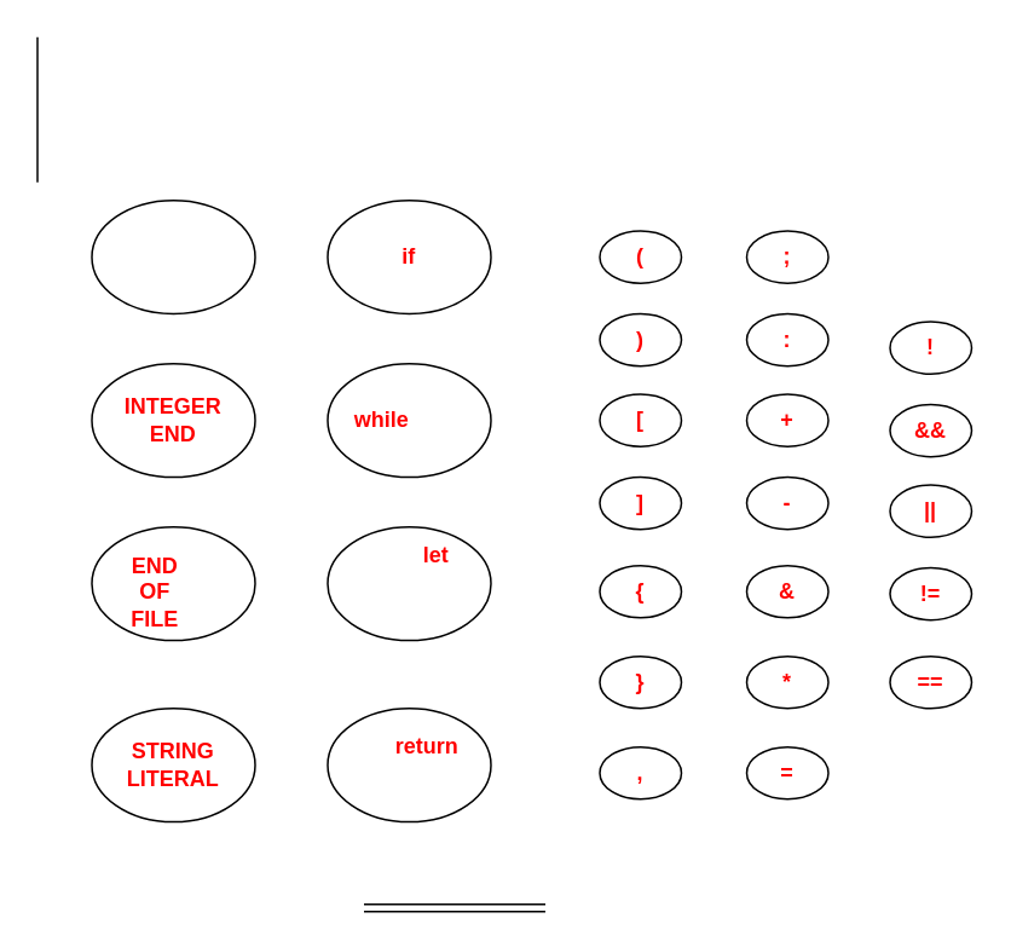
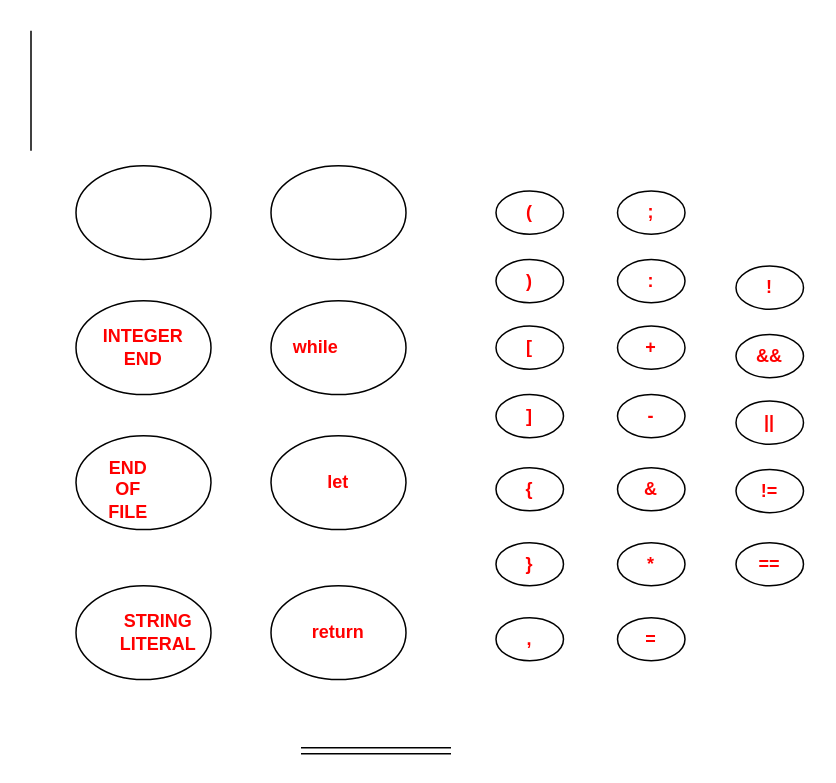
  <mxCell id="0" />
  <mxCell id="1" parent="0" />
  <mxCell id="2" value="" style="ellipse;whiteSpace=wrap;html=1;" vertex="1" parent="1"><mxGeometry x="50" y="110" width="90" height="62.5" as="geometry" /></mxCell>
  <mxCell id="3" value="" style="ellipse;whiteSpace=wrap;html=1;" vertex="1" parent="1"><mxGeometry x="50" y="200" width="90" height="62.5" as="geometry" /></mxCell>
  <mxCell id="4" value="&lt;font color=&quot;#ff0000&quot;&gt;&lt;b&gt;INTEGER&lt;br&gt;END&lt;br&gt;&lt;/b&gt;&lt;/font&gt;" style="text;html=1;strokeColor=none;fillColor=none;align=center;verticalAlign=middle;whiteSpace=wrap;rounded=0;" vertex="1" parent="1"><mxGeometry x="75" y="221.25" width="40" height="20" as="geometry" /></mxCell>
  <mxCell id="5" value="" style="ellipse;whiteSpace=wrap;html=1;" vertex="1" parent="1"><mxGeometry x="50" y="290" width="90" height="62.5" as="geometry" /></mxCell>
  <mxCell id="6" value="&lt;font color=&quot;#ff0000&quot;&gt;&lt;b&gt;END OF FILE&lt;/b&gt;&lt;/font&gt;" style="text;html=1;strokeColor=none;fillColor=none;align=center;verticalAlign=middle;whiteSpace=wrap;rounded=0;" vertex="1" parent="1"><mxGeometry x="65" y="316.25" width="40" height="20" as="geometry" /></mxCell>
  <mxCell id="7" value="" style="ellipse;whiteSpace=wrap;html=1;" vertex="1" parent="1"><mxGeometry x="50" y="390" width="90" height="62.5" as="geometry" /></mxCell>
- <mxCell id="8" value="&lt;font color=&quot;#ff0000&quot;&gt;&lt;b&gt;STRING LITERAL&lt;/b&gt;&lt;/font&gt;" style="text;html=1;strokeColor=none;fillColor=none;align=center;verticalAlign=middle;whiteSpace=wrap;rounded=0;" vertex="1" parent="1"><mxGeometry x="75" y="411.25" width="40" height="20" as="geometry" /></mxCell>
+ <mxCell id="8" value="&lt;font color=&quot;#ff0000&quot;&gt;&lt;b&gt;STRING LITERAL&lt;/b&gt;&lt;/font&gt;" style="text;html=1;strokeColor=none;fillColor=none;align=center;verticalAlign=middle;whiteSpace=wrap;rounded=0;" vertex="1" parent="1"><mxGeometry x="85" y="411.25" width="40" height="20" as="geometry" /></mxCell>
  <mxCell id="9" value="" style="ellipse;whiteSpace=wrap;html=1;" vertex="1" parent="1"><mxGeometry x="180" y="110" width="90" height="62.5" as="geometry" /></mxCell>
- <mxCell id="10" value="&lt;font color=&quot;#ff0000&quot;&gt;&lt;b&gt;if&lt;/b&gt;&lt;/font&gt;" style="text;html=1;strokeColor=none;fillColor=none;align=center;verticalAlign=middle;whiteSpace=wrap;rounded=0;" vertex="1" parent="1"><mxGeometry x="205" y="131.25" width="40" height="20" as="geometry" /></mxCell>
  <mxCell id="11" value="" style="ellipse;whiteSpace=wrap;html=1;" vertex="1" parent="1"><mxGeometry x="180" y="200" width="90" height="62.5" as="geometry" /></mxCell>
  <mxCell id="12" value="&lt;font color=&quot;#ff0000&quot;&gt;&lt;b&gt;while&lt;/b&gt;&lt;/font&gt;" style="text;html=1;strokeColor=none;fillColor=none;align=center;verticalAlign=middle;whiteSpace=wrap;rounded=0;" vertex="1" parent="1"><mxGeometry x="190" y="221.25" width="40" height="20" as="geometry" /></mxCell>
  <mxCell id="13" value="" style="ellipse;whiteSpace=wrap;html=1;" vertex="1" parent="1"><mxGeometry x="180" y="290" width="90" height="62.5" as="geometry" /></mxCell>
- <mxCell id="14" value="&lt;font color=&quot;#ff0000&quot;&gt;&lt;b&gt;let&lt;/b&gt;&lt;/font&gt;" style="text;html=1;strokeColor=none;fillColor=none;align=center;verticalAlign=middle;whiteSpace=wrap;rounded=0;" vertex="1" parent="1"><mxGeometry x="220" y="296.25" width="40" height="20" as="geometry" /></mxCell>
+ <mxCell id="14" value="&lt;font color=&quot;#ff0000&quot;&gt;&lt;b&gt;let&lt;/b&gt;&lt;/font&gt;" style="text;html=1;strokeColor=none;fillColor=none;align=center;verticalAlign=middle;whiteSpace=wrap;rounded=0;" vertex="1" parent="1"><mxGeometry x="205" y="311.25" width="40" height="20" as="geometry" /></mxCell>
  <mxCell id="15" value="" style="ellipse;whiteSpace=wrap;html=1;" vertex="1" parent="1"><mxGeometry x="180" y="390" width="90" height="62.5" as="geometry" /></mxCell>
- <mxCell id="16" value="&lt;font color=&quot;#ff0000&quot;&gt;&lt;b&gt;return&lt;/b&gt;&lt;/font&gt;" style="text;html=1;strokeColor=none;fillColor=none;align=center;verticalAlign=middle;whiteSpace=wrap;rounded=0;" vertex="1" parent="1"><mxGeometry x="215" y="401.25" width="40" height="20" as="geometry" /></mxCell>
+ <mxCell id="16" value="&lt;font color=&quot;#ff0000&quot;&gt;&lt;b&gt;return&lt;/b&gt;&lt;/font&gt;" style="text;html=1;strokeColor=none;fillColor=none;align=center;verticalAlign=middle;whiteSpace=wrap;rounded=0;" vertex="1" parent="1"><mxGeometry x="205" y="411.25" width="40" height="20" as="geometry" /></mxCell>
  <mxCell id="17" value="" style="ellipse;whiteSpace=wrap;html=1;" vertex="1" parent="1"><mxGeometry x="330" y="126.88" width="45" height="28.75" as="geometry" /></mxCell>
  <mxCell id="18" value="&lt;font color=&quot;#ff0000&quot;&gt;&lt;b&gt;(&lt;/b&gt;&lt;/font&gt;" style="text;html=1;strokeColor=none;fillColor=none;align=center;verticalAlign=middle;whiteSpace=wrap;rounded=0;" vertex="1" parent="1"><mxGeometry x="341.25" y="136.26" width="22.5" height="10" as="geometry" /></mxCell>
  <mxCell id="19" value="" style="ellipse;whiteSpace=wrap;html=1;" vertex="1" parent="1"><mxGeometry x="330" y="172.5" width="45" height="28.75" as="geometry" /></mxCell>
  <mxCell id="20" value="&lt;font color=&quot;#ff0000&quot;&gt;&lt;b&gt;)&lt;/b&gt;&lt;/font&gt;" style="text;html=1;strokeColor=none;fillColor=none;align=center;verticalAlign=middle;whiteSpace=wrap;rounded=0;" vertex="1" parent="1"><mxGeometry x="341.25" y="181.88" width="22.5" height="10" as="geometry" /></mxCell>
  <mxCell id="21" value="" style="ellipse;whiteSpace=wrap;html=1;" vertex="1" parent="1"><mxGeometry x="330" y="216.88" width="45" height="28.75" as="geometry" /></mxCell>
  <mxCell id="22" value="&lt;font color=&quot;#ff0000&quot;&gt;&lt;b&gt;[&lt;/b&gt;&lt;/font&gt;" style="text;html=1;strokeColor=none;fillColor=none;align=center;verticalAlign=middle;whiteSpace=wrap;rounded=0;" vertex="1" parent="1"><mxGeometry x="341.25" y="226.26" width="22.5" height="10" as="geometry" /></mxCell>
  <mxCell id="23" value="" style="ellipse;whiteSpace=wrap;html=1;" vertex="1" parent="1"><mxGeometry x="330" y="262.5" width="45" height="28.75" as="geometry" /></mxCell>
  <mxCell id="24" value="&lt;font color=&quot;#ff0000&quot;&gt;&lt;b&gt;]&lt;/b&gt;&lt;/font&gt;" style="text;html=1;strokeColor=none;fillColor=none;align=center;verticalAlign=middle;whiteSpace=wrap;rounded=0;" vertex="1" parent="1"><mxGeometry x="341.25" y="271.88" width="22.5" height="10" as="geometry" /></mxCell>
  <mxCell id="25" value="" style="ellipse;whiteSpace=wrap;html=1;" vertex="1" parent="1"><mxGeometry x="330" y="311.25" width="45" height="28.75" as="geometry" /></mxCell>
  <mxCell id="26" value="&lt;font color=&quot;#ff0000&quot;&gt;&lt;b&gt;{&lt;/b&gt;&lt;/font&gt;" style="text;html=1;strokeColor=none;fillColor=none;align=center;verticalAlign=middle;whiteSpace=wrap;rounded=0;" vertex="1" parent="1"><mxGeometry x="341.25" y="320.63" width="22.5" height="10" as="geometry" /></mxCell>
  <mxCell id="27" value="" style="ellipse;whiteSpace=wrap;html=1;" vertex="1" parent="1"><mxGeometry x="330" y="361.25" width="45" height="28.75" as="geometry" /></mxCell>
  <mxCell id="28" value="&lt;font color=&quot;#ff0000&quot;&gt;&lt;b&gt;}&lt;/b&gt;&lt;/font&gt;" style="text;html=1;strokeColor=none;fillColor=none;align=center;verticalAlign=middle;whiteSpace=wrap;rounded=0;" vertex="1" parent="1"><mxGeometry x="341.25" y="370.63" width="22.5" height="10" as="geometry" /></mxCell>
  <mxCell id="29" value="" style="ellipse;whiteSpace=wrap;html=1;" vertex="1" parent="1"><mxGeometry x="330" y="411.25" width="45" height="28.75" as="geometry" /></mxCell>
  <mxCell id="30" value="&lt;font color=&quot;#ff0000&quot;&gt;&lt;b&gt;,&lt;/b&gt;&lt;/font&gt;" style="text;html=1;strokeColor=none;fillColor=none;align=center;verticalAlign=middle;whiteSpace=wrap;rounded=0;" vertex="1" parent="1"><mxGeometry x="341.25" y="420.63" width="22.5" height="10" as="geometry" /></mxCell>
  <mxCell id="31" value="" style="ellipse;whiteSpace=wrap;html=1;" vertex="1" parent="1"><mxGeometry x="411" y="126.88" width="45" height="28.75" as="geometry" /></mxCell>
  <mxCell id="32" value="&lt;font color=&quot;#ff0000&quot;&gt;&lt;b&gt;;&lt;/b&gt;&lt;/font&gt;" style="text;html=1;strokeColor=none;fillColor=none;align=center;verticalAlign=middle;whiteSpace=wrap;rounded=0;" vertex="1" parent="1"><mxGeometry x="422.25" y="136.26" width="22.5" height="10" as="geometry" /></mxCell>
  <mxCell id="33" value="" style="ellipse;whiteSpace=wrap;html=1;" vertex="1" parent="1"><mxGeometry x="411" y="172.5" width="45" height="28.75" as="geometry" /></mxCell>
  <mxCell id="34" value="&lt;font color=&quot;#ff0000&quot;&gt;&lt;b&gt;:&lt;/b&gt;&lt;/font&gt;" style="text;html=1;strokeColor=none;fillColor=none;align=center;verticalAlign=middle;whiteSpace=wrap;rounded=0;" vertex="1" parent="1"><mxGeometry x="422.25" y="181.88" width="22.5" height="10" as="geometry" /></mxCell>
  <mxCell id="35" value="" style="ellipse;whiteSpace=wrap;html=1;" vertex="1" parent="1"><mxGeometry x="411" y="216.88" width="45" height="28.75" as="geometry" /></mxCell>
  <mxCell id="36" value="&lt;font color=&quot;#ff0000&quot;&gt;&lt;b&gt;+&lt;/b&gt;&lt;/font&gt;" style="text;html=1;strokeColor=none;fillColor=none;align=center;verticalAlign=middle;whiteSpace=wrap;rounded=0;" vertex="1" parent="1"><mxGeometry x="422.25" y="226.26" width="22.5" height="10" as="geometry" /></mxCell>
  <mxCell id="37" value="" style="ellipse;whiteSpace=wrap;html=1;" vertex="1" parent="1"><mxGeometry x="411" y="262.5" width="45" height="28.75" as="geometry" /></mxCell>
  <mxCell id="38" value="&lt;font color=&quot;#ff0000&quot;&gt;&lt;b&gt;-&lt;/b&gt;&lt;/font&gt;" style="text;html=1;strokeColor=none;fillColor=none;align=center;verticalAlign=middle;whiteSpace=wrap;rounded=0;" vertex="1" parent="1"><mxGeometry x="422.25" y="271.88" width="22.5" height="10" as="geometry" /></mxCell>
  <mxCell id="39" value="" style="ellipse;whiteSpace=wrap;html=1;" vertex="1" parent="1"><mxGeometry x="411" y="311.25" width="45" height="28.75" as="geometry" /></mxCell>
  <mxCell id="40" value="&lt;font color=&quot;#ff0000&quot;&gt;&lt;b&gt;&amp;amp;&lt;/b&gt;&lt;/font&gt;" style="text;html=1;strokeColor=none;fillColor=none;align=center;verticalAlign=middle;whiteSpace=wrap;rounded=0;" vertex="1" parent="1"><mxGeometry x="422.25" y="320.63" width="22.5" height="10" as="geometry" /></mxCell>
  <mxCell id="41" value="" style="ellipse;whiteSpace=wrap;html=1;" vertex="1" parent="1"><mxGeometry x="411" y="361.25" width="45" height="28.75" as="geometry" /></mxCell>
  <mxCell id="42" value="&lt;font color=&quot;#ff0000&quot;&gt;&lt;b&gt;*&lt;/b&gt;&lt;/font&gt;" style="text;html=1;strokeColor=none;fillColor=none;align=center;verticalAlign=middle;whiteSpace=wrap;rounded=0;" vertex="1" parent="1"><mxGeometry x="422.25" y="370.63" width="22.5" height="10" as="geometry" /></mxCell>
  <mxCell id="43" value="" style="ellipse;whiteSpace=wrap;html=1;" vertex="1" parent="1"><mxGeometry x="411" y="411.25" width="45" height="28.75" as="geometry" /></mxCell>
  <mxCell id="44" value="&lt;font color=&quot;#ff0000&quot;&gt;&lt;b&gt;=&lt;/b&gt;&lt;/font&gt;" style="text;html=1;strokeColor=none;fillColor=none;align=center;verticalAlign=middle;whiteSpace=wrap;rounded=0;" vertex="1" parent="1"><mxGeometry x="422.25" y="420.63" width="22.5" height="10" as="geometry" /></mxCell>
  <mxCell id="45" value="" style="ellipse;whiteSpace=wrap;html=1;" vertex="1" parent="1"><mxGeometry x="490" y="176.88" width="45" height="28.75" as="geometry" /></mxCell>
  <mxCell id="46" value="&lt;font color=&quot;#ff0000&quot;&gt;&lt;b&gt;!&lt;/b&gt;&lt;/font&gt;" style="text;html=1;strokeColor=none;fillColor=none;align=center;verticalAlign=middle;whiteSpace=wrap;rounded=0;" vertex="1" parent="1"><mxGeometry x="501.25" y="186.26" width="22.5" height="10" as="geometry" /></mxCell>
  <mxCell id="47" value="" style="ellipse;whiteSpace=wrap;html=1;" vertex="1" parent="1"><mxGeometry x="490" y="222.5" width="45" height="28.75" as="geometry" /></mxCell>
  <mxCell id="48" value="&lt;font color=&quot;#ff0000&quot;&gt;&lt;b&gt;&amp;amp;&amp;amp;&lt;/b&gt;&lt;/font&gt;" style="text;html=1;strokeColor=none;fillColor=none;align=center;verticalAlign=middle;whiteSpace=wrap;rounded=0;" vertex="1" parent="1"><mxGeometry x="501.25" y="231.88" width="22.5" height="10" as="geometry" /></mxCell>
  <mxCell id="49" value="" style="ellipse;whiteSpace=wrap;html=1;" vertex="1" parent="1"><mxGeometry x="490" y="266.88" width="45" height="28.75" as="geometry" /></mxCell>
  <mxCell id="50" value="&lt;font color=&quot;#ff0000&quot;&gt;&lt;b&gt;||&lt;/b&gt;&lt;/font&gt;" style="text;html=1;strokeColor=none;fillColor=none;align=center;verticalAlign=middle;whiteSpace=wrap;rounded=0;" vertex="1" parent="1"><mxGeometry x="501.25" y="276.26" width="22.5" height="10" as="geometry" /></mxCell>
  <mxCell id="51" value="" style="ellipse;whiteSpace=wrap;html=1;" vertex="1" parent="1"><mxGeometry x="490" y="312.5" width="45" height="28.75" as="geometry" /></mxCell>
  <mxCell id="52" value="&lt;font color=&quot;#ff0000&quot;&gt;&lt;b&gt;!=&lt;/b&gt;&lt;/font&gt;" style="text;html=1;strokeColor=none;fillColor=none;align=center;verticalAlign=middle;whiteSpace=wrap;rounded=0;" vertex="1" parent="1"><mxGeometry x="501.25" y="321.88" width="22.5" height="10" as="geometry" /></mxCell>
  <mxCell id="53" value="" style="ellipse;whiteSpace=wrap;html=1;" vertex="1" parent="1"><mxGeometry x="490" y="361.25" width="45" height="28.75" as="geometry" /></mxCell>
  <mxCell id="54" value="&lt;font color=&quot;#ff0000&quot;&gt;&lt;b&gt;==&lt;/b&gt;&lt;/font&gt;" style="text;html=1;strokeColor=none;fillColor=none;align=center;verticalAlign=middle;whiteSpace=wrap;rounded=0;" vertex="1" parent="1"><mxGeometry x="501.25" y="370.63" width="22.5" height="10" as="geometry" /></mxCell>
  <mxCell id="55" value="" style="endArrow=none;html=1;" edge="1" parent="1"><mxGeometry width="50" height="50" relative="1" as="geometry"><mxPoint y="100" as="sourcePoint" x="20" /><mxPoint y="20" as="targetPoint" x="20" /></mxGeometry></mxCell>
  <mxCell id="56" value="" style="shape=link;html=1;" edge="1" parent="1"><mxGeometry width="100" relative="1" as="geometry"><mxPoint x="200" y="500" as="sourcePoint" /><mxPoint x="300" y="500" as="targetPoint" /></mxGeometry></mxCell>
